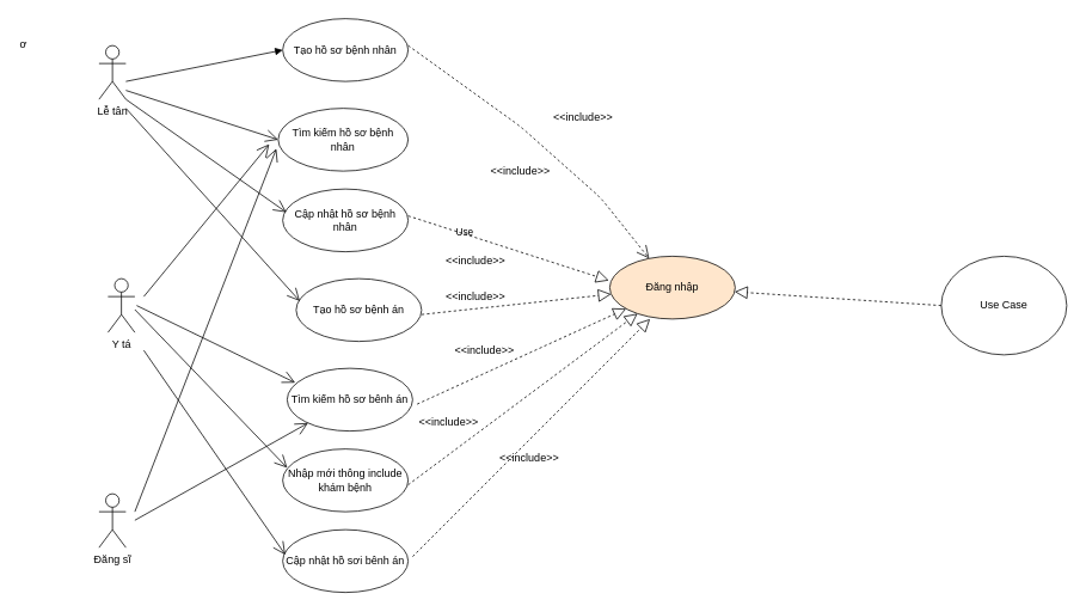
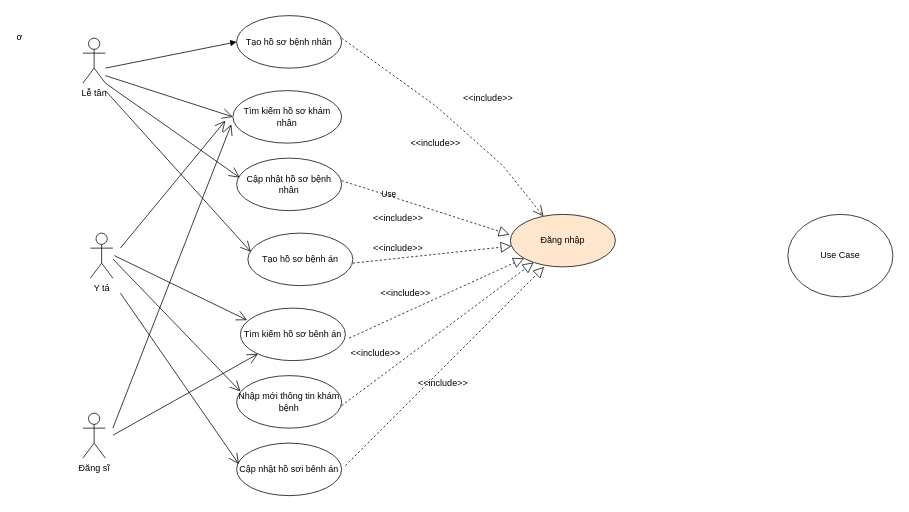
  <mxCell id="0" />
  <mxCell id="1" parent="0" />
  <mxCell id="2" value="Y tá&lt;br&gt;" style="shape=umlActor;verticalLabelPosition=bottom;verticalAlign=top;html=1;" parent="1" vertex="1"><mxGeometry x="120" y="310" width="30" height="60" as="geometry" /></mxCell>
  <mxCell id="3" value="Tạo hồ sơ bệnh nhân&lt;br&gt;" style="ellipse;whiteSpace=wrap;html=1;" parent="1" vertex="1"><mxGeometry x="315" y="20" width="140" height="70" as="geometry" /></mxCell>
- <mxCell id="4" value="Tìm kiếm hồ sơ bệnh nhân&lt;br&gt;" style="ellipse;whiteSpace=wrap;html=1;" parent="1" vertex="1"><mxGeometry x="310" y="120" width="145" height="70" as="geometry" /></mxCell>
+ <mxCell id="4" value="Tìm kiếm hồ sơ khám nhân&lt;br&gt;" style="ellipse;whiteSpace=wrap;html=1;" parent="1" vertex="1"><mxGeometry x="310" y="120" width="145" height="70" as="geometry" /></mxCell>
  <mxCell id="5" value="Cập nhật hồ sơ bệnh nhân&lt;br&gt;" style="ellipse;whiteSpace=wrap;html=1;" parent="1" vertex="1"><mxGeometry x="315" y="210" width="140" height="70" as="geometry" /></mxCell>
  <mxCell id="6" value="Tạo hồ sơ bệnh án&lt;br&gt;" style="ellipse;whiteSpace=wrap;html=1;" parent="1" vertex="1"><mxGeometry x="330" y="310" width="140" height="70" as="geometry" /></mxCell>
  <mxCell id="7" value="Tìm kiếm hồ sơ bênh án&lt;br&gt;" style="ellipse;whiteSpace=wrap;html=1;" parent="1" vertex="1"><mxGeometry x="320" y="410" width="140" height="70" as="geometry" /></mxCell>
- <mxCell id="8" value="Nhập mới thông include khám bệnh&lt;br&gt;" style="ellipse;whiteSpace=wrap;html=1;" parent="1" vertex="1"><mxGeometry x="315" y="500" width="140" height="70" as="geometry" /></mxCell>
+ <mxCell id="8" value="Nhập mới thông tin khám bệnh&lt;br&gt;" style="ellipse;whiteSpace=wrap;html=1;" parent="1" vertex="1"><mxGeometry x="315" y="500" width="140" height="70" as="geometry" /></mxCell>
  <mxCell id="9" value="Cập nhật hồ sơi bênh án&lt;br&gt;" style="ellipse;whiteSpace=wrap;html=1;" parent="1" vertex="1"><mxGeometry x="315" y="590" width="140" height="70" as="geometry" /></mxCell>
  <mxCell id="10" value="Đăng sĩ&lt;br&gt;" style="shape=umlActor;verticalLabelPosition=bottom;verticalAlign=top;html=1;" parent="1" vertex="1"><mxGeometry x="110" y="550" width="30" height="60" as="geometry" /></mxCell>
  <mxCell id="11" value="Lễ tân&lt;br&gt;" style="shape=umlActor;verticalLabelPosition=bottom;verticalAlign=top;html=1;" parent="1" vertex="1"><mxGeometry x="110" y="50" width="30" height="60" as="geometry" /></mxCell>
  <mxCell id="12" value="" style="html=1;verticalAlign=bottom;endArrow=block;entryX=0;entryY=0.5;entryDx=0;entryDy=0;" parent="1" target="3" edge="1"><mxGeometry width="80" relative="1" as="geometry"><mxPoint x="140" y="90" as="sourcePoint" /><mxPoint x="220" y="90" as="targetPoint" /><Array as="points" /></mxGeometry></mxCell>
  <mxCell id="13" value="" style="endArrow=open;endFill=1;endSize=12;html=1;entryX=0;entryY=0.5;entryDx=0;entryDy=0;" parent="1" target="4" edge="1"><mxGeometry width="160" relative="1" as="geometry"><mxPoint x="140" y="100" as="sourcePoint" /><mxPoint x="300" y="100" as="targetPoint" /></mxGeometry></mxCell>
  <mxCell id="14" value="" style="endArrow=open;endFill=1;endSize=12;html=1;entryX=0.029;entryY=0.357;entryDx=0;entryDy=0;entryPerimeter=0;" parent="1" target="6" edge="1"><mxGeometry width="160" relative="1" as="geometry"><mxPoint x="140" y="120" as="sourcePoint" /><mxPoint x="300" y="120" as="targetPoint" /></mxGeometry></mxCell>
  <mxCell id="15" value="" style="endArrow=open;endFill=1;endSize=12;html=1;entryX=0.029;entryY=0.371;entryDx=0;entryDy=0;entryPerimeter=0;" parent="1" target="5" edge="1"><mxGeometry width="160" relative="1" as="geometry"><mxPoint x="140" y="110" as="sourcePoint" /><mxPoint x="300" y="110" as="targetPoint" /></mxGeometry></mxCell>
  <mxCell id="16" value="" style="endArrow=open;endFill=1;endSize=12;html=1;entryX=-0.014;entryY=0.643;entryDx=0;entryDy=0;entryPerimeter=0;" parent="1" target="4" edge="1"><mxGeometry width="160" relative="1" as="geometry"><mxPoint x="150" y="570" as="sourcePoint" /><mxPoint x="310" y="570" as="targetPoint" /></mxGeometry></mxCell>
  <mxCell id="17" value="" style="endArrow=open;endFill=1;endSize=12;html=1;" parent="1" target="7" edge="1"><mxGeometry width="160" relative="1" as="geometry"><mxPoint x="150" y="579.5" as="sourcePoint" /><mxPoint x="310" y="579.5" as="targetPoint" /></mxGeometry></mxCell>
  <mxCell id="18" value="" style="endArrow=open;endFill=1;endSize=12;html=1;entryX=0.064;entryY=0.229;entryDx=0;entryDy=0;entryPerimeter=0;" parent="1" target="7" edge="1"><mxGeometry width="160" relative="1" as="geometry"><mxPoint x="152" y="340" as="sourcePoint" /><mxPoint x="330" y="400" as="targetPoint" /></mxGeometry></mxCell>
  <mxCell id="19" value="" style="endArrow=open;endFill=1;endSize=12;html=1;entryX=0.021;entryY=0.4;entryDx=0;entryDy=0;entryPerimeter=0;" parent="1" target="9" edge="1"><mxGeometry width="160" relative="1" as="geometry"><mxPoint x="160" y="390" as="sourcePoint" /><mxPoint x="310" y="344.5" as="targetPoint" /></mxGeometry></mxCell>
  <mxCell id="20" value="" style="endArrow=open;endFill=1;endSize=12;html=1;entryX=0.036;entryY=0.3;entryDx=0;entryDy=0;entryPerimeter=0;" parent="1" target="8" edge="1"><mxGeometry width="160" relative="1" as="geometry"><mxPoint x="150" y="344.5" as="sourcePoint" /><mxPoint x="310" y="344.5" as="targetPoint" /></mxGeometry></mxCell>
  <mxCell id="21" value="" style="endArrow=open;endFill=1;endSize=12;html=1;" parent="1" edge="1"><mxGeometry width="160" relative="1" as="geometry"><mxPoint x="160" y="330" as="sourcePoint" /><mxPoint x="300" y="160" as="targetPoint" /></mxGeometry></mxCell>
  <mxCell id="22" value="Đăng nhập&lt;br&gt;" style="ellipse;whiteSpace=wrap;html=1;fillColor=#ffe6cc;" parent="1" vertex="1"><mxGeometry x="680" y="285" width="140" height="70" as="geometry" /></mxCell>
  <mxCell id="23" value="Use" style="endArrow=open;endSize=12;dashed=1;html=1;" parent="1" target="22" edge="1"><mxGeometry x="0.03" y="-130" width="160" relative="1" as="geometry"><mxPoint x="455" y="50" as="sourcePoint" /><mxPoint x="620" y="50" as="targetPoint" /><Array as="points"><mxPoint x="580" y="140" /><mxPoint x="670" y="220" /><mxPoint x="710" y="270" /></Array><mxPoint as="offset" /></mxGeometry></mxCell>
  <mxCell id="24" value="&amp;lt;&amp;lt;include&amp;gt;&amp;gt;&lt;br&gt;" style="text;html=1;align=center;verticalAlign=middle;resizable=0;points=[];autosize=1;" parent="1" vertex="1"><mxGeometry x="610" y="120" width="80" height="20" as="geometry" /></mxCell>
  <mxCell id="25" value="&amp;lt;&amp;lt;include&amp;gt;&amp;gt;&lt;br&gt;" style="text;html=1;align=center;verticalAlign=middle;resizable=0;points=[];autosize=1;" parent="1" vertex="1"><mxGeometry x="540" y="180" width="80" height="20" as="geometry" /></mxCell>
  <mxCell id="26" value="" style="endArrow=block;dashed=1;endFill=0;endSize=12;html=1;entryX=-0.007;entryY=0.386;entryDx=0;entryDy=0;entryPerimeter=0;" parent="1" target="22" edge="1"><mxGeometry width="160" relative="1" as="geometry"><mxPoint x="455" y="240" as="sourcePoint" /><mxPoint x="610" y="300" as="targetPoint" /></mxGeometry></mxCell>
  <mxCell id="27" value="&amp;lt;&amp;lt;include&amp;gt;&amp;gt;&lt;br&gt;" style="text;html=1;align=center;verticalAlign=middle;resizable=0;points=[];autosize=1;" parent="1" vertex="1"><mxGeometry x="490" y="280" width="80" height="20" as="geometry" /></mxCell>
  <mxCell id="28" value="" style="endArrow=block;dashed=1;endFill=0;endSize=12;html=1;" parent="1" target="22" edge="1"><mxGeometry width="160" relative="1" as="geometry"><mxPoint x="470" y="350" as="sourcePoint" /><mxPoint x="625" y="410" as="targetPoint" /></mxGeometry></mxCell>
  <mxCell id="29" value="" style="endArrow=block;dashed=1;endFill=0;endSize=12;html=1;" parent="1" target="22" edge="1"><mxGeometry width="160" relative="1" as="geometry"><mxPoint x="465" y="450" as="sourcePoint" /><mxPoint x="620" y="510" as="targetPoint" /></mxGeometry></mxCell>
  <mxCell id="30" value="" style="endArrow=block;dashed=1;endFill=0;endSize=12;html=1;" parent="1" target="22" edge="1"><mxGeometry width="160" relative="1" as="geometry"><mxPoint x="455" y="540" as="sourcePoint" /><mxPoint x="610" y="600" as="targetPoint" /></mxGeometry></mxCell>
  <mxCell id="31" value="" style="endArrow=block;dashed=1;endFill=0;endSize=12;html=1;" parent="1" edge="1"><mxGeometry width="160" relative="1" as="geometry"><mxPoint x="460" y="620" as="sourcePoint" /><mxPoint x="725" y="355" as="targetPoint" /></mxGeometry></mxCell>
  <mxCell id="32" value="&amp;lt;&amp;lt;include&amp;gt;&amp;gt;&lt;br&gt;" style="text;html=1;align=center;verticalAlign=middle;resizable=0;points=[];autosize=1;" parent="1" vertex="1"><mxGeometry x="490" y="320" width="80" height="20" as="geometry" /></mxCell>
  <mxCell id="33" value="&amp;lt;&amp;lt;include&amp;gt;&amp;gt;&lt;br&gt;" style="text;html=1;align=center;verticalAlign=middle;resizable=0;points=[];autosize=1;" parent="1" vertex="1"><mxGeometry x="500" y="380" width="80" height="20" as="geometry" /></mxCell>
  <mxCell id="34" value="&amp;lt;&amp;lt;include&amp;gt;&amp;gt;&lt;br&gt;" style="text;html=1;align=center;verticalAlign=middle;resizable=0;points=[];autosize=1;" parent="1" vertex="1"><mxGeometry x="460" y="460" width="80" height="20" as="geometry" /></mxCell>
  <mxCell id="35" value="&amp;lt;&amp;lt;include&amp;gt;&amp;gt;&lt;br&gt;" style="text;html=1;align=center;verticalAlign=middle;resizable=0;points=[];autosize=1;" parent="1" vertex="1"><mxGeometry x="550" y="500" width="80" height="20" as="geometry" /></mxCell>
  <mxCell id="36" value="Use Case" style="ellipse;whiteSpace=wrap;html=1;" parent="1" vertex="1"><mxGeometry x="1050" y="285" width="140" height="110" as="geometry" /></mxCell>
  <mxCell id="37" value="ơ" style="text;whiteSpace=wrap;html=1;" parent="1" vertex="1"><mxGeometry x="20" y="35" width="30" height="30" as="geometry" /></mxCell>
- <mxCell id="38" value="" style="endArrow=block;dashed=1;endFill=0;endSize=12;html=1;exitX=0;exitY=0.5;exitDx=0;exitDy=0;" edge="1" parent="1" source="36" target="22"><mxGeometry width="160" relative="1" as="geometry"><mxPoint x="880" y="370" as="sourcePoint" /><mxPoint x="1040" y="370" as="targetPoint" /></mxGeometry></mxCell>
